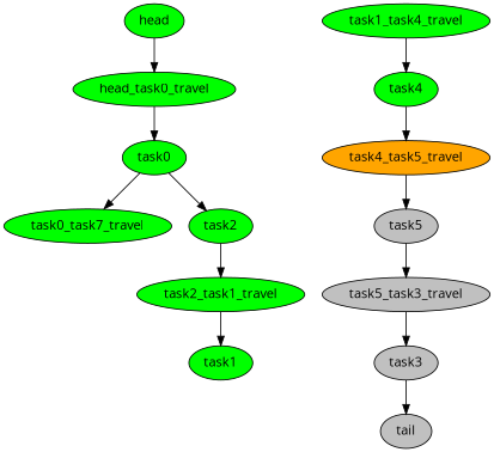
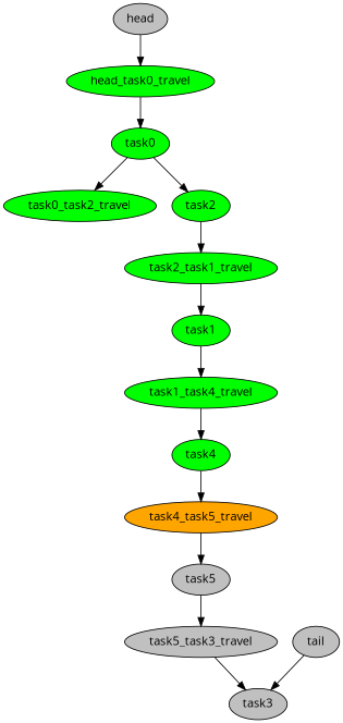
  digraph {
    fontname="Open Sans"
    node [fillcolor=green fontcolor=black fontname="Open Sans" style=filled]
    edge [color=black fontname="Open Sans"]
-   n1 [label=head]
+   n1 [fillcolor=gray label=head]
    n2 [label=head_task0_travel]
    n3 [label=task0]
-   n4 [label=task0_task7_travel]
+   n4 [label=task0_task2_travel]
    n5 [label=task2]
    n6 [label=task2_task1_travel]
    n7 [label=task1]
    n8 [label=task1_task4_travel]
    n9 [label=task4]
    n10 [fillcolor=orange label=task4_task5_travel]
    n11 [fillcolor=gray label=task5]
    n12 [fillcolor=gray label=task5_task3_travel]
    n13 [fillcolor=gray label=task3]
    n14 [fillcolor=gray label=tail]
    n1 -> n2
    n2 -> n3
    n3 -> n4
    n3 -> n5
    n5 -> n6
    n6 -> n7
+   n7 -> n8
    n8 -> n9
    n9 -> n10
    n10 -> n11
    n11 -> n12
    n12 -> n13
-   n13 -> n14
+   n14 -> n13
  }
